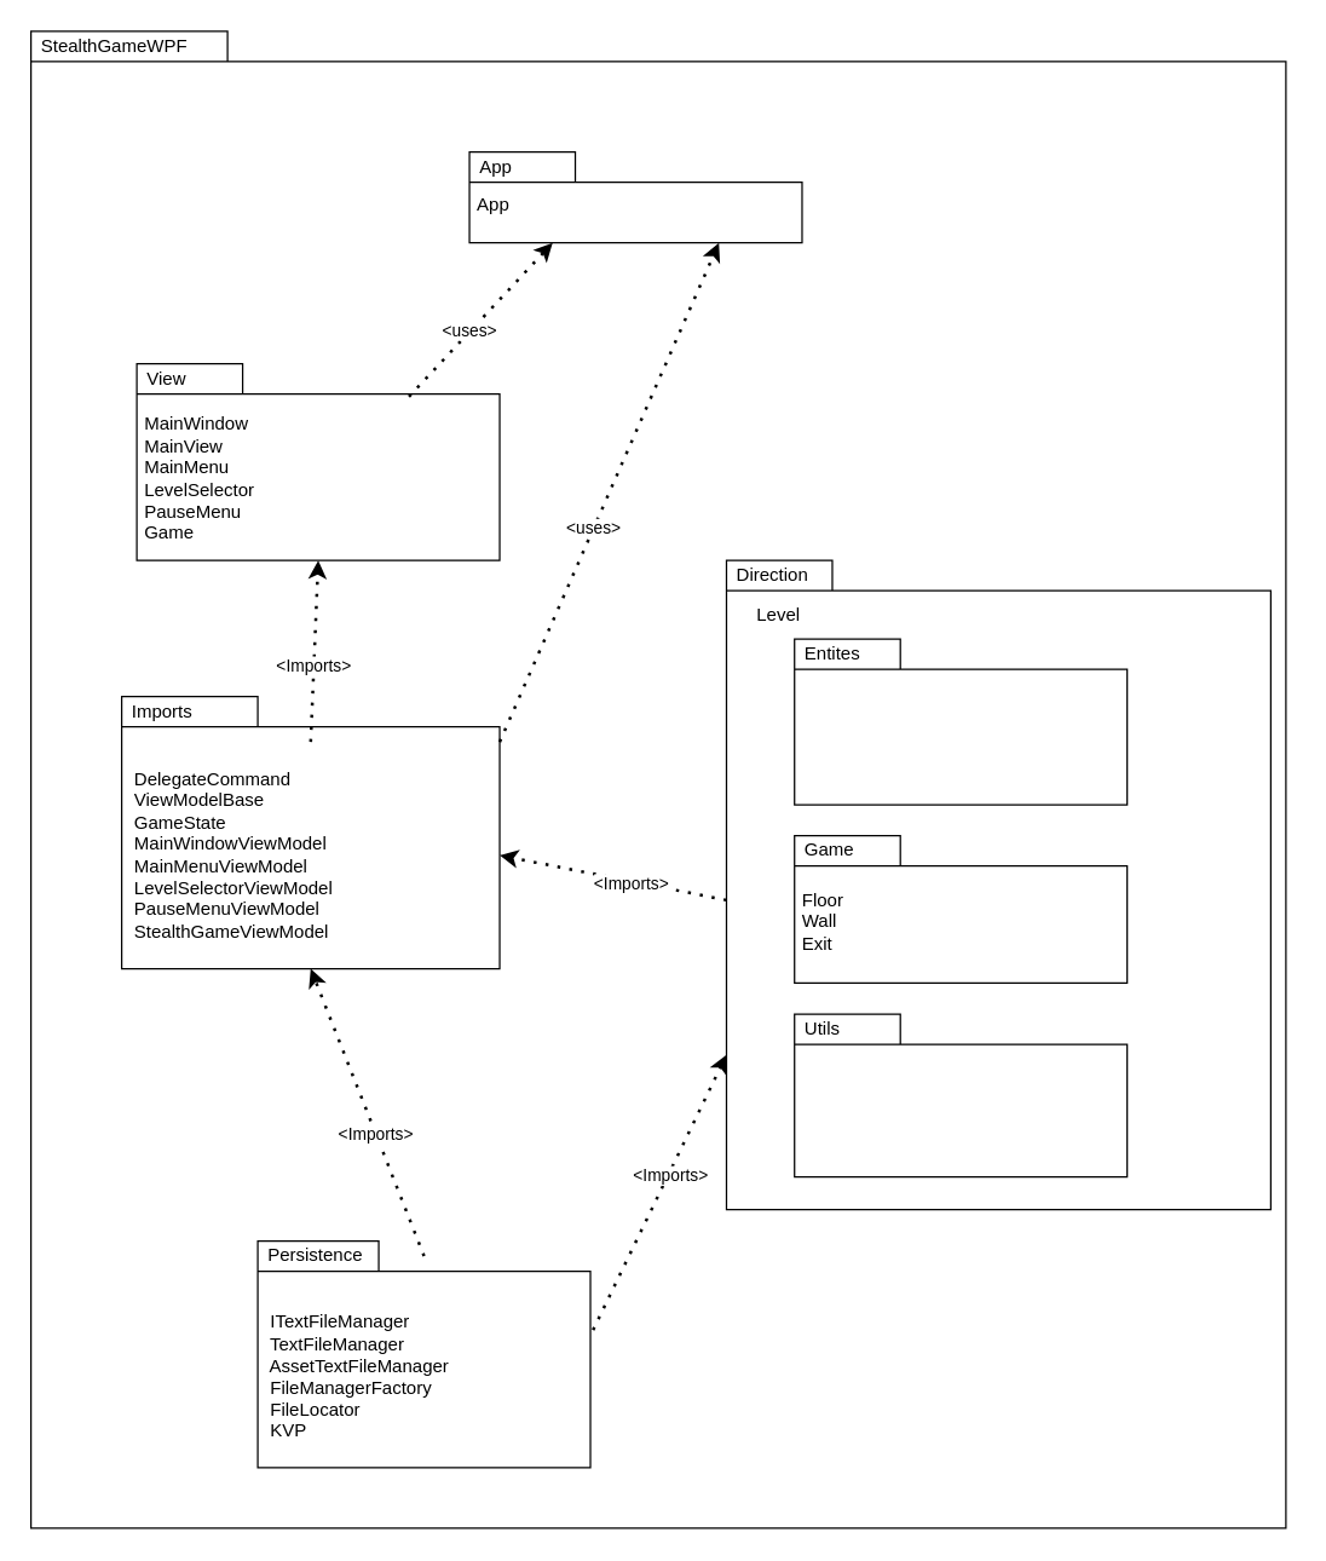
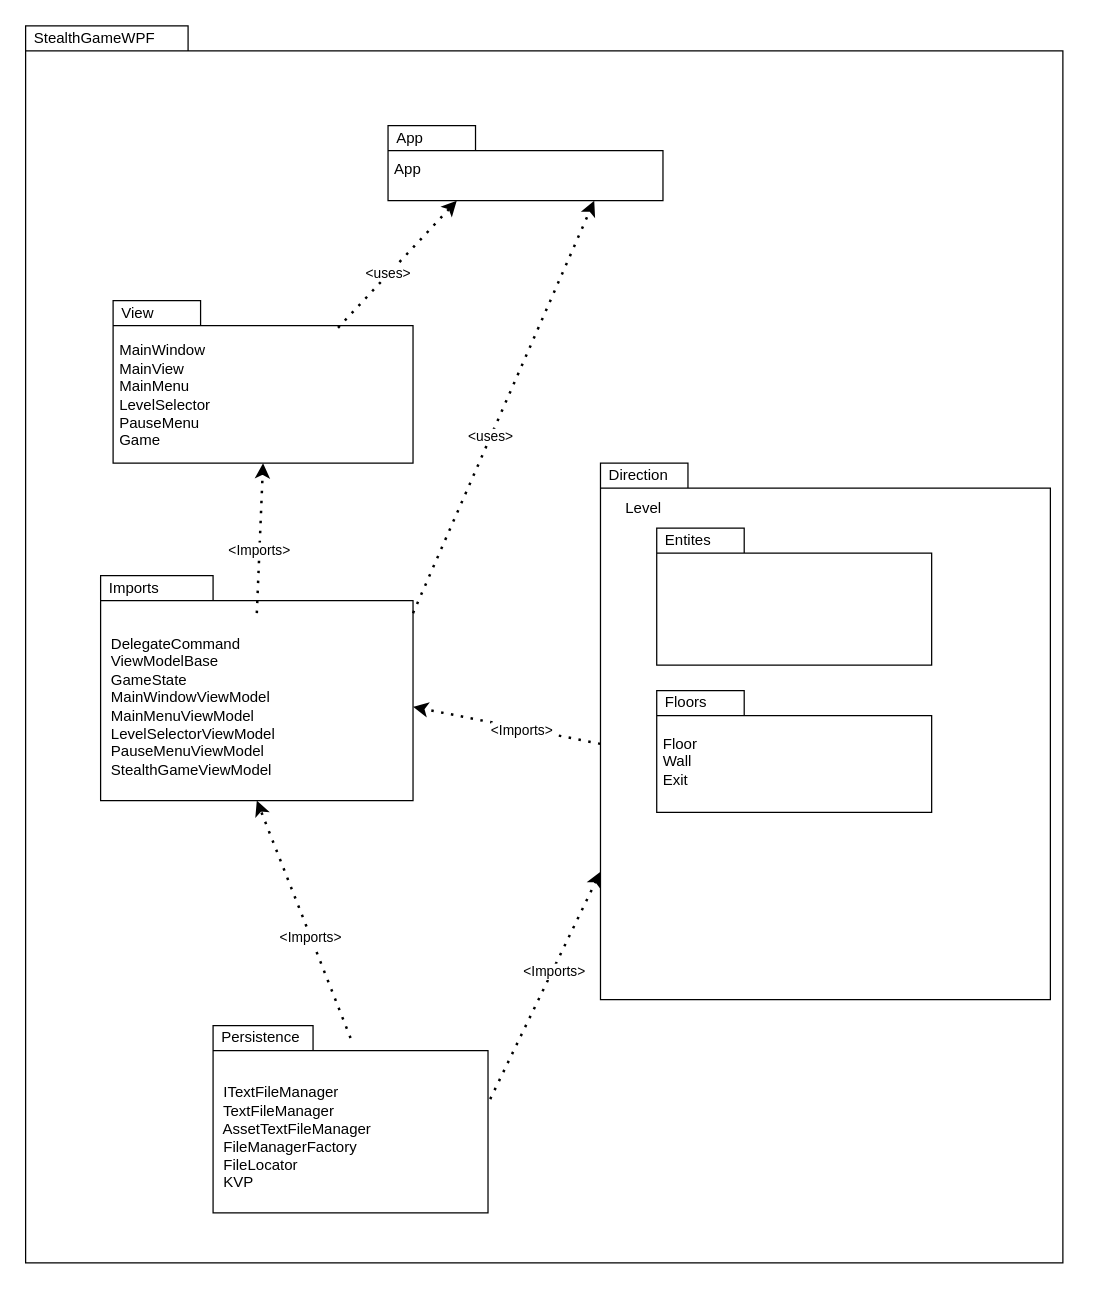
  <mxCell id="0" />
  <mxCell id="1" parent="0" />
  <mxCell id="2" value="" style="group" parent="1" vertex="1" connectable="0"><mxGeometry x="20" y="20" width="830" height="990" as="geometry" /></mxCell>
  <mxCell id="3" value="StealthGameWPF" style="shape=folder;xSize=90;align=left;spacingLeft=10;align=left;verticalAlign=top;spacingLeft=5;spacingTop=-4;tabWidth=130;tabHeight=20;tabPosition=left;html=1;recursiveResize=0;" parent="2" vertex="1"><mxGeometry width="830.0" height="990" as="geometry" /></mxCell>
  <mxCell id="4" value="" style="group" parent="2" vertex="1" connectable="0"><mxGeometry x="150" y="800" width="220" height="180" as="geometry" /></mxCell>
  <mxCell id="5" value="Persistence" style="shape=folder;xSize=90;align=left;spacingLeft=10;align=left;verticalAlign=top;spacingLeft=5;spacingTop=-4;tabWidth=80;tabHeight=20;tabPosition=left;html=1;recursiveResize=0;" parent="4" vertex="1"><mxGeometry width="220.0" height="150.0" as="geometry" /></mxCell>
  <mxCell id="6" value="&amp;nbsp; ITextFileManager&lt;div&gt;&amp;nbsp; TextFileManager&lt;/div&gt;&lt;div&gt;&amp;nbsp; AssetTextFileManager&lt;/div&gt;&lt;div&gt;&amp;nbsp; FileManagerFactory&lt;/div&gt;&lt;div&gt;&amp;nbsp; FileLocator&lt;/div&gt;&lt;div&gt;&amp;nbsp; KVP&lt;/div&gt;" style="text;html=1;align=left;verticalAlign=middle;whiteSpace=wrap;rounded=0;" parent="4" vertex="1"><mxGeometry y="35" width="220" height="110" as="geometry" /></mxCell>
  <mxCell id="7" value="" style="group" parent="2" vertex="1" connectable="0"><mxGeometry x="70" y="220" width="240" height="130" as="geometry" /></mxCell>
  <mxCell id="8" value="View" style="shape=folder;xSize=90;align=left;spacingLeft=10;align=left;verticalAlign=top;spacingLeft=5;spacingTop=-4;tabWidth=70;tabHeight=20;tabPosition=left;html=1;recursiveResize=0;" parent="7" vertex="1"><mxGeometry width="240.0" height="130.0" as="geometry" /></mxCell>
  <mxCell id="9" value="&amp;nbsp;MainWindow&lt;div&gt;&amp;nbsp;MainView&lt;br&gt;&lt;div&gt;&amp;nbsp;MainMenu&lt;/div&gt;&lt;div&gt;&amp;nbsp;LevelSelector&lt;/div&gt;&lt;div&gt;&amp;nbsp;PauseMenu&lt;/div&gt;&lt;div&gt;&amp;nbsp;Game&lt;/div&gt;&lt;/div&gt;" style="text;html=1;align=left;verticalAlign=middle;whiteSpace=wrap;rounded=0;" parent="7" vertex="1"><mxGeometry y="21.667" width="240.0" height="108.333" as="geometry" /></mxCell>
  <mxCell id="10" value="" style="group" parent="2" vertex="1" connectable="0"><mxGeometry x="60" y="440" width="250" height="180" as="geometry" /></mxCell>
  <mxCell id="11" value="Imports" style="shape=folder;xSize=90;align=left;spacingLeft=10;align=left;verticalAlign=top;spacingLeft=5;spacingTop=-4;tabWidth=90;tabHeight=20;tabPosition=left;html=1;recursiveResize=0;" parent="10" vertex="1"><mxGeometry width="250" height="180" as="geometry" /></mxCell>
  <mxCell id="12" value="&amp;nbsp; DelegateCommand&lt;div&gt;&amp;nbsp; ViewModelBase&lt;/div&gt;&lt;div&gt;&amp;nbsp; GameState&lt;/div&gt;&lt;div&gt;&amp;nbsp; MainWindowViewModel&lt;/div&gt;&lt;div&gt;&amp;nbsp; MainMenuViewModel&lt;/div&gt;&lt;div&gt;&amp;nbsp; LevelSelectorViewModel&lt;/div&gt;&lt;div&gt;&amp;nbsp; PauseMenuViewModel&lt;/div&gt;&lt;div&gt;&amp;nbsp; StealthGameViewModel&lt;/div&gt;" style="text;html=1;align=left;verticalAlign=middle;whiteSpace=wrap;rounded=0;" parent="10" vertex="1"><mxGeometry y="30" width="250" height="150.0" as="geometry" /></mxCell>
  <mxCell id="13" value="" style="endArrow=classic;dashed=1;html=1;dashPattern=1 3;strokeWidth=2;rounded=0;exitX=0.5;exitY=0;exitDx=0;exitDy=0;entryX=0.5;entryY=1;entryDx=0;entryDy=0;endFill=1;" parent="2" source="12" target="9" edge="1"><mxGeometry width="50" height="50" relative="1" as="geometry"><mxPoint x="390" y="560" as="sourcePoint" /><mxPoint x="440" y="510" as="targetPoint" /></mxGeometry></mxCell>
  <mxCell id="14" value="&amp;lt;Imports&amp;gt;" style="edgeLabel;html=1;align=center;verticalAlign=middle;resizable=0;points=[];" parent="13" vertex="1" connectable="0"><mxGeometry x="-0.145" y="1" relative="1" as="geometry"><mxPoint as="offset" /></mxGeometry></mxCell>
  <mxCell id="15" value="" style="group" parent="1" vertex="1" connectable="0"><mxGeometry x="480" y="370" width="360" height="432" as="geometry" /></mxCell>
  <mxCell id="16" value="Direction" style="shape=folder;xSize=90;align=left;spacingLeft=10;align=left;verticalAlign=top;spacingLeft=5;spacingTop=-4;tabWidth=70;tabHeight=20;tabPosition=left;html=1;recursiveResize=0;" parent="15" vertex="1"><mxGeometry width="360" height="429.231" as="geometry" /></mxCell>
  <mxCell id="17" value="&amp;nbsp;Level" style="text;html=1;align=left;verticalAlign=middle;whiteSpace=wrap;rounded=0;" parent="15" vertex="1"><mxGeometry x="15" y="20.676" width="360" height="31.323" as="geometry" /></mxCell>
  <mxCell id="18" value="" style="group" parent="15" vertex="1" connectable="0"><mxGeometry x="45" y="52.001" width="220" height="179.006" as="geometry" /></mxCell>
  <mxCell id="19" value="Entites" style="shape=folder;xSize=90;align=left;spacingLeft=10;align=left;verticalAlign=top;spacingLeft=5;spacingTop=-4;tabWidth=70;tabHeight=20;tabPosition=left;html=1;recursiveResize=0;" parent="18" vertex="1"><mxGeometry width="220.0" height="109.675" as="geometry" /></mxCell>
  <mxCell id="20" value="" style="group" parent="15" vertex="1" connectable="0"><mxGeometry x="45" y="182.005" width="220" height="97.439" as="geometry" /></mxCell>
- <mxCell id="21" value="Game" style="shape=folder;xSize=90;align=left;spacingLeft=10;align=left;verticalAlign=top;spacingLeft=5;spacingTop=-4;tabWidth=70;tabHeight=20;tabPosition=left;html=1;recursiveResize=0;" parent="20" vertex="1"><mxGeometry width="220.0" height="97.439" as="geometry" /></mxCell>
+ <mxCell id="21" value="Floors" style="shape=folder;xSize=90;align=left;spacingLeft=10;align=left;verticalAlign=top;spacingLeft=5;spacingTop=-4;tabWidth=70;tabHeight=20;tabPosition=left;html=1;recursiveResize=0;" parent="20" vertex="1"><mxGeometry width="220.0" height="97.439" as="geometry" /></mxCell>
  <mxCell id="22" value="&amp;nbsp;Floor&lt;div&gt;&amp;nbsp;Wall&lt;/div&gt;&lt;div&gt;&amp;nbsp;Exit&lt;/div&gt;" style="text;html=1;align=left;verticalAlign=middle;whiteSpace=wrap;rounded=0;" parent="20" vertex="1"><mxGeometry y="16.24" width="220.0" height="81.199" as="geometry" /></mxCell>
  <mxCell id="23" value="" style="group" parent="15" vertex="1" connectable="0"><mxGeometry x="45" y="300" width="220" height="107.6" as="geometry" /></mxCell>
- <mxCell id="24" value="Utils" style="shape=folder;xSize=90;align=left;spacingLeft=10;align=left;verticalAlign=top;spacingLeft=5;spacingTop=-4;tabWidth=70;tabHeight=20;tabPosition=left;html=1;recursiveResize=0;" parent="23" vertex="1"><mxGeometry width="220.0" height="107.6" as="geometry" /></mxCell>
  <mxCell id="25" value="" style="endArrow=none;dashed=1;html=1;dashPattern=1 3;strokeWidth=2;rounded=0;exitX=0;exitY=0;exitDx=0;exitDy=326.923;entryX=1;entryY=0.25;entryDx=0;entryDy=0;endFill=0;exitPerimeter=0;startArrow=classic;startFill=1;" parent="1" source="16" target="6" edge="1"><mxGeometry width="50" height="50" relative="1" as="geometry"><mxPoint x="425" y="850" as="sourcePoint" /><mxPoint x="390" y="660" as="targetPoint" /></mxGeometry></mxCell>
  <mxCell id="26" value="&amp;lt;Imports&amp;gt;" style="edgeLabel;html=1;align=center;verticalAlign=middle;resizable=0;points=[];" parent="25" vertex="1" connectable="0"><mxGeometry x="-0.145" y="1" relative="1" as="geometry"><mxPoint as="offset" /></mxGeometry></mxCell>
  <mxCell id="27" value="" style="endArrow=classic;dashed=1;html=1;dashPattern=1 3;strokeWidth=2;rounded=0;exitX=0;exitY=0;exitDx=0;exitDy=224.615;entryX=1;entryY=0.5;entryDx=0;entryDy=0;endFill=1;exitPerimeter=0;" parent="1" source="16" target="12" edge="1"><mxGeometry width="50" height="50" relative="1" as="geometry"><mxPoint x="453" y="710" as="sourcePoint" /><mxPoint x="418" y="520" as="targetPoint" /></mxGeometry></mxCell>
  <mxCell id="28" value="&amp;lt;Imports&amp;gt;" style="edgeLabel;html=1;align=center;verticalAlign=middle;resizable=0;points=[];" parent="27" vertex="1" connectable="0"><mxGeometry x="-0.145" y="1" relative="1" as="geometry"><mxPoint as="offset" /></mxGeometry></mxCell>
  <mxCell id="29" value="" style="endArrow=classic;dashed=1;html=1;dashPattern=1 3;strokeWidth=2;rounded=0;entryX=0.5;entryY=1;entryDx=0;entryDy=0;endFill=1;" parent="1" target="12" edge="1"><mxGeometry width="50" height="50" relative="1" as="geometry"><mxPoint x="280" y="830" as="sourcePoint" /><mxPoint x="435" y="780" as="targetPoint" /></mxGeometry></mxCell>
  <mxCell id="30" value="&amp;lt;Imports&amp;gt;" style="edgeLabel;html=1;align=center;verticalAlign=middle;resizable=0;points=[];" parent="29" vertex="1" connectable="0"><mxGeometry x="-0.145" y="1" relative="1" as="geometry"><mxPoint as="offset" /></mxGeometry></mxCell>
  <mxCell id="31" value="" style="group" parent="1" vertex="1" connectable="0"><mxGeometry x="310" y="100" width="220" height="60" as="geometry" /></mxCell>
  <mxCell id="32" value="App" style="shape=folder;xSize=90;align=left;spacingLeft=10;align=left;verticalAlign=top;spacingLeft=5;spacingTop=-4;tabWidth=70;tabHeight=20;tabPosition=left;html=1;recursiveResize=0;" parent="31" vertex="1"><mxGeometry width="220.0" height="60" as="geometry" /></mxCell>
  <mxCell id="33" value="&amp;nbsp;App" style="text;html=1;align=left;verticalAlign=middle;whiteSpace=wrap;rounded=0;" parent="31" vertex="1"><mxGeometry y="10" width="220.0" height="50.0" as="geometry" /></mxCell>
  <mxCell id="34" value="" style="endArrow=classic;dashed=1;html=1;dashPattern=1 3;strokeWidth=2;rounded=0;exitX=0.75;exitY=0;exitDx=0;exitDy=0;entryX=0.25;entryY=1;entryDx=0;entryDy=0;endFill=1;" parent="1" source="9" target="33" edge="1"><mxGeometry width="50" height="50" relative="1" as="geometry"><mxPoint x="240" y="630" as="sourcePoint" /><mxPoint x="240" y="430" as="targetPoint" /></mxGeometry></mxCell>
  <mxCell id="35" value="&amp;lt;uses&amp;gt;" style="edgeLabel;html=1;align=center;verticalAlign=middle;resizable=0;points=[];" parent="34" vertex="1" connectable="0"><mxGeometry x="-0.145" y="1" relative="1" as="geometry"><mxPoint as="offset" /></mxGeometry></mxCell>
  <mxCell id="36" value="" style="endArrow=classic;dashed=1;html=1;dashPattern=1 3;strokeWidth=2;rounded=0;exitX=1;exitY=0;exitDx=0;exitDy=0;entryX=0.75;entryY=1;entryDx=0;entryDy=0;endFill=1;" parent="1" source="12" target="33" edge="1"><mxGeometry width="50" height="50" relative="1" as="geometry"><mxPoint x="250" y="640" as="sourcePoint" /><mxPoint x="250" y="440" as="targetPoint" /></mxGeometry></mxCell>
  <mxCell id="37" value="&amp;lt;uses&amp;gt;" style="edgeLabel;html=1;align=center;verticalAlign=middle;resizable=0;points=[];" parent="36" vertex="1" connectable="0"><mxGeometry x="-0.145" y="1" relative="1" as="geometry"><mxPoint as="offset" /></mxGeometry></mxCell>
